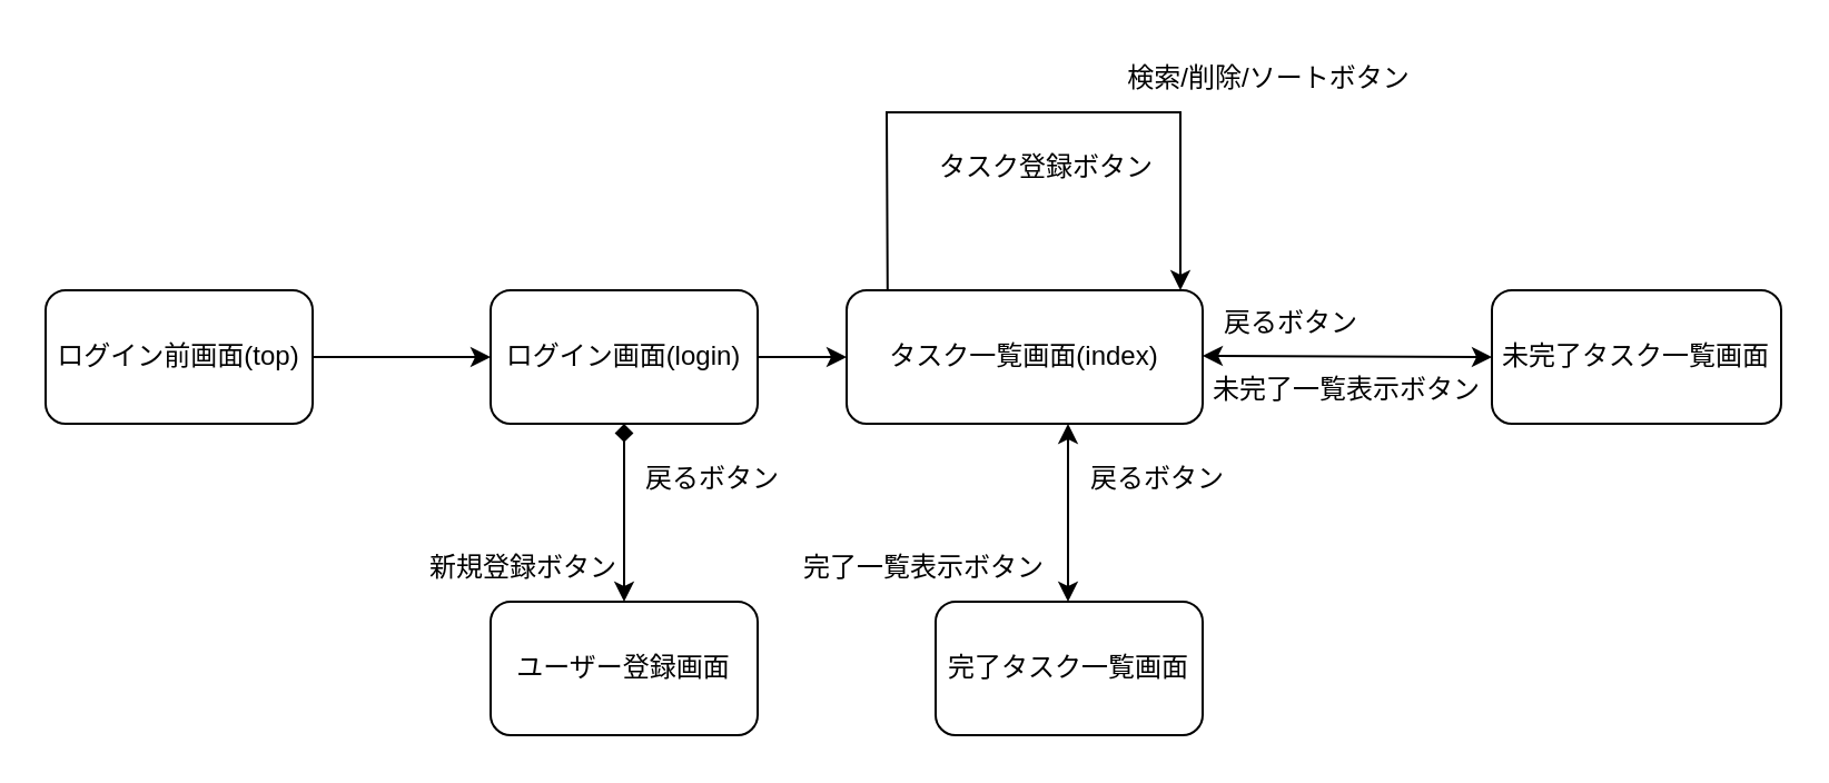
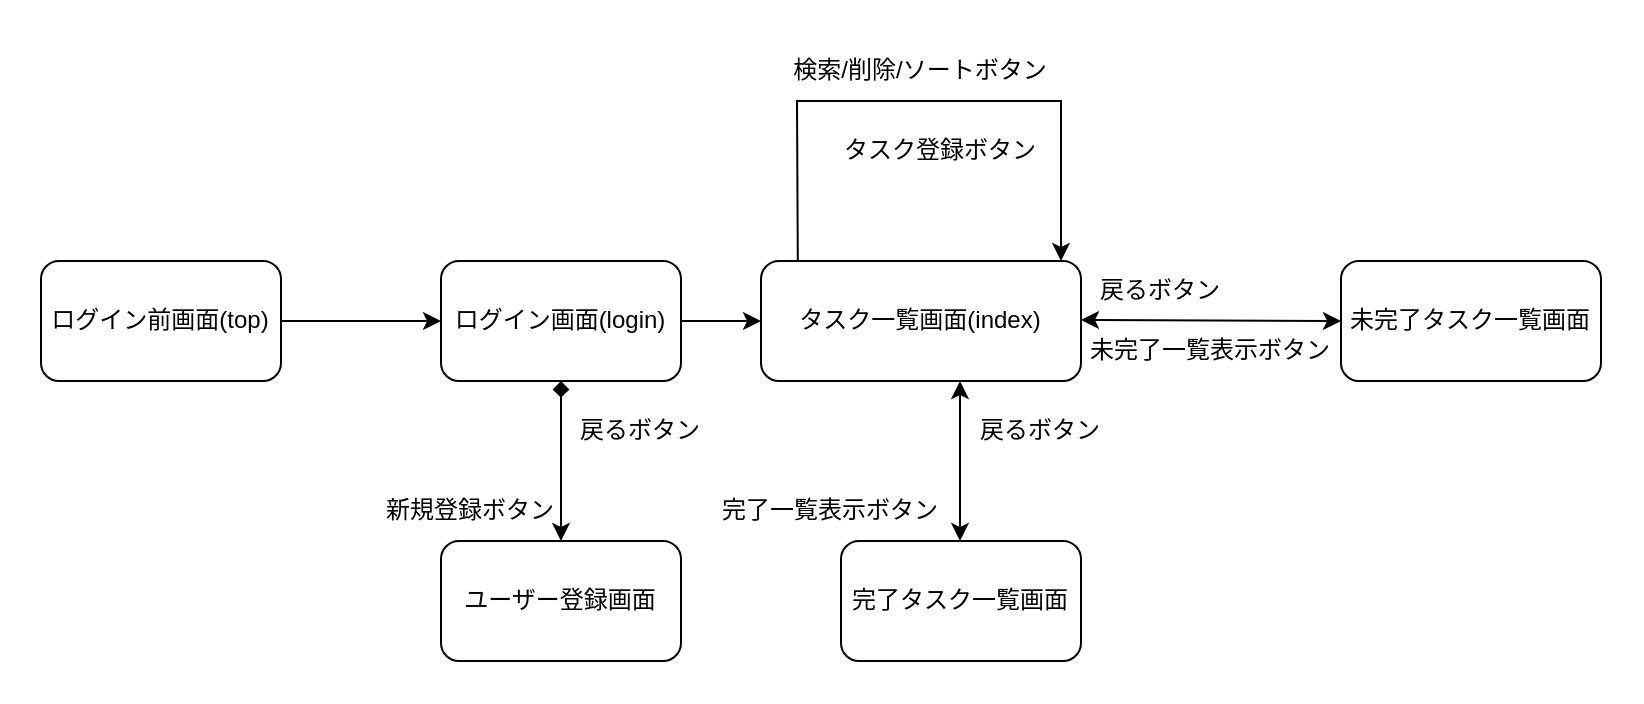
  <mxCell id="0" />
  <mxCell id="1" parent="0" />
  <mxCell id="2" value="ログイン前画面(top)" style="rounded=1;whiteSpace=wrap;html=1;" vertex="1" parent="1"><mxGeometry x="20" y="130" width="120" height="60" as="geometry" /></mxCell>
  <mxCell id="3" value="" style="edgeStyle=orthogonalEdgeStyle;rounded=0;orthogonalLoop=1;jettySize=auto;html=1;" edge="1" parent="1" source="4" target="5"><mxGeometry relative="1" as="geometry" /></mxCell>
  <mxCell id="4" value="ログイン画面(login)" style="rounded=1;whiteSpace=wrap;html=1;" vertex="1" parent="1"><mxGeometry x="220" y="130" width="120" height="60" as="geometry" /></mxCell>
  <mxCell id="5" value="タスク一覧画面(index)" style="rounded=1;whiteSpace=wrap;html=1;" vertex="1" parent="1"><mxGeometry x="380" y="130" width="160" height="60" as="geometry" /></mxCell>
  <mxCell id="6" value="未完了タスク一覧画面" style="rounded=1;whiteSpace=wrap;html=1;" vertex="1" parent="1"><mxGeometry x="670" y="130" width="130" height="60" as="geometry" /></mxCell>
  <mxCell id="7" value="完了タスク一覧画面" style="whiteSpace=wrap;html=1;rounded=1;" vertex="1" parent="1"><mxGeometry x="420" y="270" width="120" height="60" as="geometry" /></mxCell>
  <mxCell id="8" value="ユーザー登録画面" style="rounded=1;whiteSpace=wrap;html=1;" vertex="1" parent="1"><mxGeometry x="220" y="270" width="120" height="60" as="geometry" /></mxCell>
  <mxCell id="9" value="" style="endArrow=classic;html=1;rounded=0;entryX=0;entryY=0.5;entryDx=0;entryDy=0;" edge="1" parent="1" target="4"><mxGeometry width="50" height="50" relative="1" as="geometry"><mxPoint x="140" y="160" as="sourcePoint" /><mxPoint x="190" y="110" as="targetPoint" /></mxGeometry></mxCell>
  <mxCell id="10" value="" style="endArrow=diamond;startArrow=classic;html=1;rounded=0;exitX=0.5;exitY=0;exitDx=0;exitDy=0;entryX=0.5;entryY=1;entryDx=0;entryDy=0;" edge="1" parent="1" source="8" target="4"><mxGeometry width="50" height="50" relative="1" as="geometry"><mxPoint x="400" y="230" as="sourcePoint" /><mxPoint x="450" y="180" as="targetPoint" /></mxGeometry></mxCell>
  <mxCell id="11" value="" style="endArrow=classic;startArrow=classic;html=1;rounded=0;exitX=0.5;exitY=0;exitDx=0;exitDy=0;entryX=0.5;entryY=1;entryDx=0;entryDy=0;" edge="1" parent="1"><mxGeometry width="50" height="50" relative="1" as="geometry"><mxPoint x="479.5" y="270" as="sourcePoint" /><mxPoint x="479.5" y="190" as="targetPoint" /></mxGeometry></mxCell>
  <mxCell id="12" value="" style="endArrow=classic;startArrow=classic;html=1;rounded=0;exitX=0.5;exitY=0;exitDx=0;exitDy=0;entryX=0;entryY=0.5;entryDx=0;entryDy=0;" edge="1" parent="1" target="6"><mxGeometry width="50" height="50" relative="1" as="geometry"><mxPoint x="540" y="159.5" as="sourcePoint" /><mxPoint x="600" y="159.5" as="targetPoint" /></mxGeometry></mxCell>
  <mxCell id="13" value="戻るボタン" style="text;html=1;align=center;verticalAlign=middle;whiteSpace=wrap;rounded=0;" vertex="1" parent="1"><mxGeometry x="280" y="200" width="80" height="30" as="geometry" /></mxCell>
  <mxCell id="14" value="新規登録ボタン" style="text;html=1;align=center;verticalAlign=middle;whiteSpace=wrap;rounded=0;" vertex="1" parent="1"><mxGeometry x="190" y="240" width="90" height="30" as="geometry" /></mxCell>
  <mxCell id="15" value="戻るボタン" style="text;html=1;align=center;verticalAlign=middle;whiteSpace=wrap;rounded=0;" vertex="1" parent="1"><mxGeometry x="480" y="200" width="80" height="30" as="geometry" /></mxCell>
  <mxCell id="16" value="完了一覧表示ボタン" style="text;html=1;align=center;verticalAlign=middle;whiteSpace=wrap;rounded=0;" vertex="1" parent="1"><mxGeometry x="350" y="240" width="130" height="30" as="geometry" /></mxCell>
  <mxCell id="17" value="未完了一覧表示ボタン" style="text;html=1;align=center;verticalAlign=middle;whiteSpace=wrap;rounded=0;" vertex="1" parent="1"><mxGeometry x="540" y="160" width="130" height="30" as="geometry" /></mxCell>
  <mxCell id="18" value="戻るボタン" style="text;html=1;align=center;verticalAlign=middle;whiteSpace=wrap;rounded=0;" vertex="1" parent="1"><mxGeometry x="540" y="130" width="80" height="30" as="geometry" /></mxCell>
  <mxCell id="19" value="" style="endArrow=classic;html=1;rounded=0;exitX=0.115;exitY=-0.007;exitDx=0;exitDy=0;exitPerimeter=0;" edge="1" parent="1" source="5"><mxGeometry width="50" height="50" relative="1" as="geometry"><mxPoint x="430" y="130" as="sourcePoint" /><mxPoint x="530" y="130" as="targetPoint" /><Array as="points"><mxPoint x="398" y="50" /><mxPoint x="530" y="50" /></Array></mxGeometry></mxCell>
  <mxCell id="20" value="タスク登録ボタン" style="text;html=1;align=center;verticalAlign=middle;whiteSpace=wrap;rounded=0;" vertex="1" parent="1"><mxGeometry x="420" y="60" width="100" height="30" as="geometry" /></mxCell>
- <mxCell id="21" value="検索/削除/ソートボタン" style="text;html=1;align=center;verticalAlign=middle;whiteSpace=wrap;rounded=0;" vertex="1" parent="1"><mxGeometry x="497" y="20" width="146" height="30" as="geometry" /></mxCell>
+ <mxCell id="21" value="検索/削除/ソートボタン" style="text;html=1;align=center;verticalAlign=middle;whiteSpace=wrap;rounded=0;" vertex="1" parent="1"><mxGeometry x="387" y="20" width="146" height="30" as="geometry" /></mxCell>
